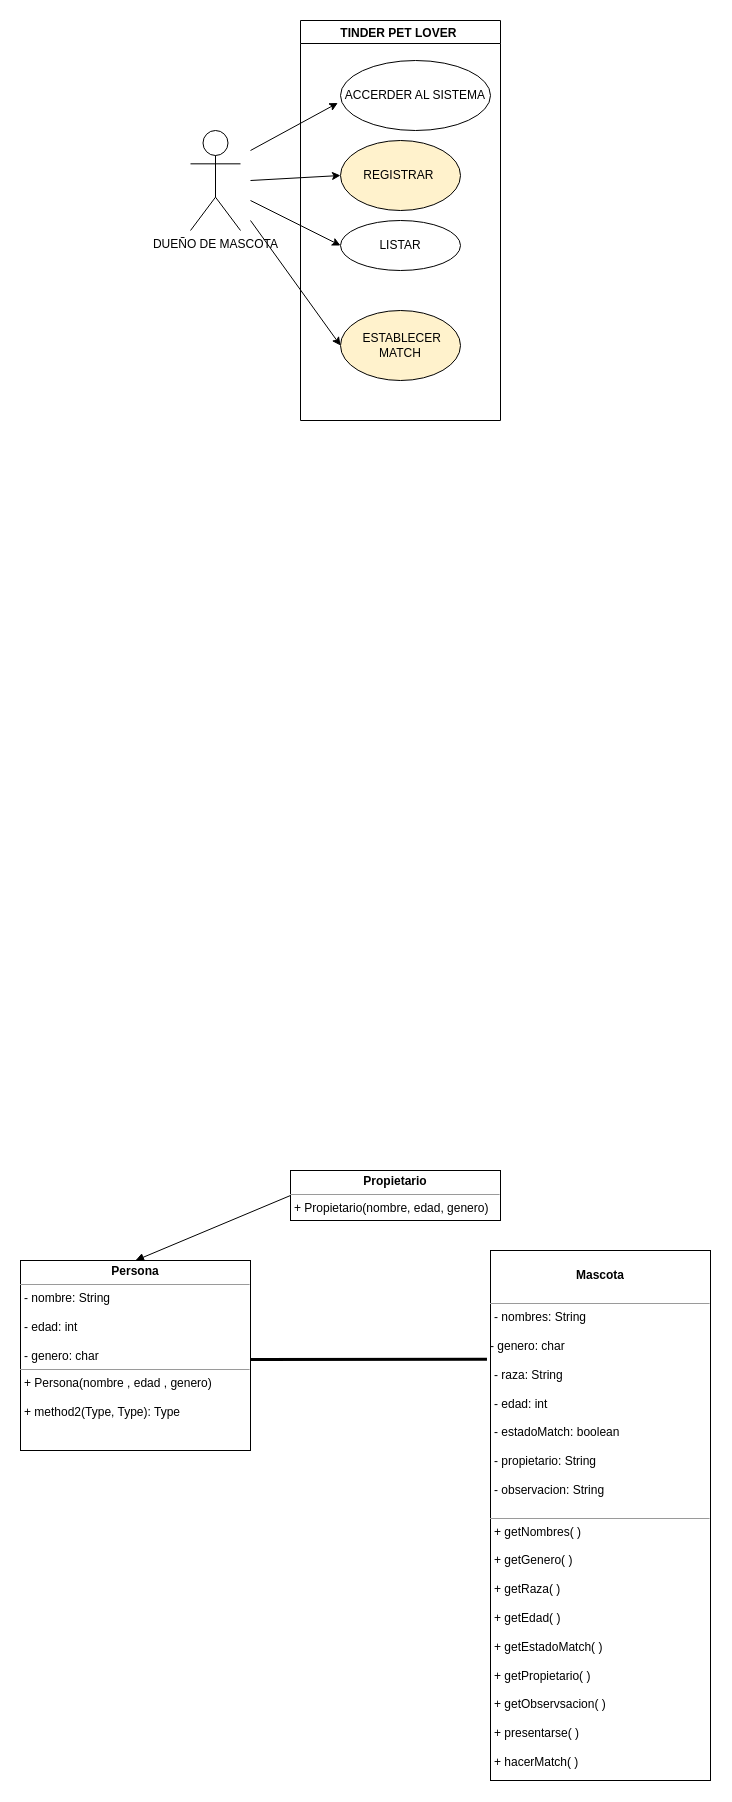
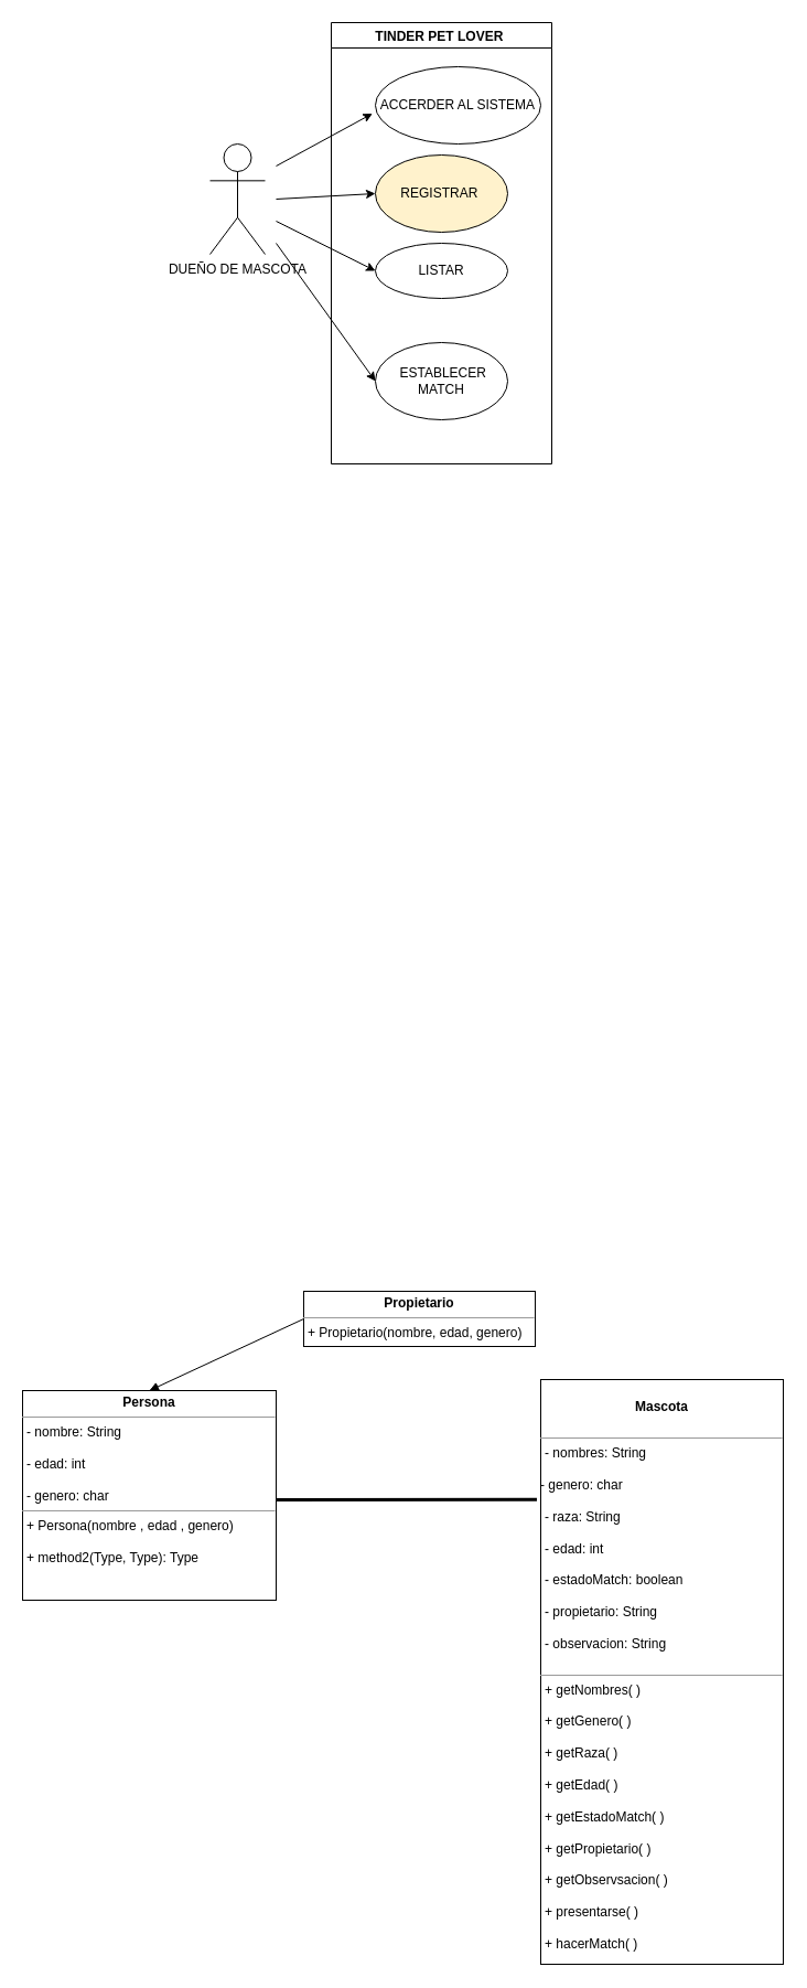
  <mxCell id="0" />
  <mxCell id="1" parent="0" />
  <mxCell id="2" value="DUEÑO DE MASCOTA" style="shape=umlActor;verticalLabelPosition=bottom;verticalAlign=top;html=1;outlineConnect=0;" vertex="1" parent="1"><mxGeometry x="190" y="130" width="50" height="100" as="geometry" /></mxCell>
  <mxCell id="3" value="TINDER PET LOVER " style="swimlane;" vertex="1" parent="1"><mxGeometry x="300" y="20" width="200" height="400" as="geometry" /></mxCell>
  <mxCell id="4" value="REGISTRAR&amp;nbsp;" style="ellipse;whiteSpace=wrap;html=1;fillColor=#fff2cc;" vertex="1" parent="3"><mxGeometry x="40" y="120" width="120" height="70" as="geometry" /></mxCell>
  <mxCell id="5" value="LISTAR" style="ellipse;whiteSpace=wrap;html=1;" vertex="1" parent="3"><mxGeometry x="40" y="200" width="120" height="50" as="geometry" /></mxCell>
- <mxCell id="6" value="&amp;nbsp;ESTABLECER MATCH" style="ellipse;whiteSpace=wrap;html=1;fillColor=#fff2cc;" vertex="1" parent="3"><mxGeometry x="40" y="290" width="120" height="70" as="geometry" /></mxCell>
+ <mxCell id="6" value="&amp;nbsp;ESTABLECER MATCH" style="ellipse;whiteSpace=wrap;html=1;" vertex="1" parent="3"><mxGeometry x="40" y="290" width="120" height="70" as="geometry" /></mxCell>
  <mxCell id="7" value="ACCERDER AL SISTEMA" style="ellipse;whiteSpace=wrap;html=1;" vertex="1" parent="3"><mxGeometry x="40" y="40" width="150" height="70" as="geometry" /></mxCell>
  <mxCell id="8" value="" style="endArrow=classic;html=1;entryX=-0.018;entryY=0.607;entryDx=0;entryDy=0;entryPerimeter=0;" edge="1" parent="1" target="7"><mxGeometry width="50" height="50" relative="1" as="geometry"><mxPoint x="250" y="150" as="sourcePoint" /><mxPoint x="300" y="100" as="targetPoint" /></mxGeometry></mxCell>
  <mxCell id="9" value="" style="endArrow=classic;html=1;entryX=0;entryY=0.5;entryDx=0;entryDy=0;" edge="1" parent="1" target="4"><mxGeometry width="50" height="50" relative="1" as="geometry"><mxPoint x="250" y="180" as="sourcePoint" /><mxPoint x="290" y="170" as="targetPoint" /></mxGeometry></mxCell>
  <mxCell id="10" value="" style="endArrow=classic;html=1;entryX=0;entryY=0.5;entryDx=0;entryDy=0;" edge="1" parent="1" target="5"><mxGeometry width="50" height="50" relative="1" as="geometry"><mxPoint x="250" y="200" as="sourcePoint" /><mxPoint x="330" y="220" as="targetPoint" /></mxGeometry></mxCell>
  <mxCell id="11" value="" style="endArrow=classic;html=1;entryX=0;entryY=0.5;entryDx=0;entryDy=0;" edge="1" parent="1" target="6"><mxGeometry width="50" height="50" relative="1" as="geometry"><mxPoint x="250" y="220" as="sourcePoint" /><mxPoint x="340" y="220" as="targetPoint" /></mxGeometry></mxCell>
  <mxCell id="12" value="&lt;p style=&quot;margin: 0px ; margin-top: 4px ; text-align: center&quot;&gt;&lt;br&gt;&lt;b&gt;Mascota&lt;/b&gt;&lt;/p&gt;&lt;br&gt;&lt;hr size=&quot;1&quot;&gt;&lt;p style=&quot;margin: 0px ; margin-left: 4px&quot;&gt;- nombres: String&lt;/p&gt;&lt;p style=&quot;margin: 0px ; margin-left: 4px&quot;&gt;&lt;br&gt;&lt;/p&gt;- genero: char&lt;p style=&quot;margin: 0px ; margin-left: 4px&quot;&gt;&amp;nbsp;&lt;/p&gt;&lt;p style=&quot;margin: 0px ; margin-left: 4px&quot;&gt;- raza: String&lt;/p&gt;&lt;p style=&quot;margin: 0px ; margin-left: 4px&quot;&gt;&lt;br style=&quot;padding: 0px ; margin: 0px&quot;&gt;- edad: int&lt;br style=&quot;padding: 0px ; margin: 0px&quot;&gt;&lt;br style=&quot;padding: 0px ; margin: 0px&quot;&gt;- estadoMatch: boolean&amp;nbsp;&lt;br style=&quot;padding: 0px ; margin: 0px&quot;&gt;&lt;br style=&quot;padding: 0px ; margin: 0px&quot;&gt;- propietario: String&amp;nbsp;&lt;br style=&quot;padding: 0px ; margin: 0px&quot;&gt;&lt;br style=&quot;padding: 0px ; margin: 0px&quot;&gt;- observacion: String&amp;nbsp;&amp;nbsp;&lt;/p&gt;&lt;div style=&quot;padding: 0px ; margin: 0px&quot;&gt;&lt;br style=&quot;padding: 0px ; margin: 0px&quot;&gt;&lt;/div&gt;&lt;hr size=&quot;1&quot;&gt;&lt;p style=&quot;margin: 0px ; margin-left: 4px&quot;&gt;+ getNombres( )&amp;nbsp; &amp;nbsp;&lt;/p&gt;&lt;p style=&quot;margin: 0px ; margin-left: 4px&quot;&gt;&lt;br&gt;+ getGenero( )&lt;/p&gt;&lt;p style=&quot;margin: 0px ; margin-left: 4px&quot;&gt;&lt;br&gt;&lt;/p&gt;&lt;p style=&quot;margin: 0px ; margin-left: 4px&quot;&gt;+ getRaza( )&lt;/p&gt;&lt;p style=&quot;margin: 0px ; margin-left: 4px&quot;&gt;&lt;br&gt;&lt;/p&gt;&lt;p style=&quot;margin: 0px ; margin-left: 4px&quot;&gt;+ getEdad( )&lt;/p&gt;&lt;p style=&quot;margin: 0px ; margin-left: 4px&quot;&gt;&lt;br&gt;&lt;/p&gt;&lt;p style=&quot;margin: 0px ; margin-left: 4px&quot;&gt;+ getEstadoMatch( )&lt;/p&gt;&lt;p style=&quot;margin: 0px ; margin-left: 4px&quot;&gt;&lt;br&gt;&lt;/p&gt;&lt;p style=&quot;margin: 0px ; margin-left: 4px&quot;&gt;+ getPropietario( )&amp;nbsp;&lt;/p&gt;&lt;p style=&quot;margin: 0px ; margin-left: 4px&quot;&gt;&lt;br&gt;&lt;/p&gt;&lt;p style=&quot;margin: 0px ; margin-left: 4px&quot;&gt;+ getObservsacion( )&lt;/p&gt;&lt;p style=&quot;margin: 0px ; margin-left: 4px&quot;&gt;&amp;nbsp;&lt;/p&gt;&lt;p style=&quot;margin: 0px ; margin-left: 4px&quot;&gt;+ presentarse( )&amp;nbsp;&lt;/p&gt;&lt;p style=&quot;margin: 0px ; margin-left: 4px&quot;&gt;&lt;br&gt;&lt;/p&gt;&lt;p style=&quot;margin: 0px ; margin-left: 4px&quot;&gt;+ hacerMatch( )&amp;nbsp;&lt;/p&gt;&lt;p style=&quot;margin: 0px ; margin-left: 4px&quot;&gt;&lt;br&gt;&lt;/p&gt;" style="verticalAlign=top;align=left;overflow=fill;fontSize=12;fontFamily=Helvetica;html=1;" vertex="1" parent="1"><mxGeometry x="490" y="1250" width="220" height="530" as="geometry" /></mxCell>
- <mxCell id="13" value="&lt;p style=&quot;margin: 0px ; margin-top: 4px ; text-align: center&quot;&gt;&lt;b&gt;Propietario&lt;/b&gt;&lt;/p&gt;&lt;hr size=&quot;1&quot;&gt;&lt;p style=&quot;margin: 0px ; margin-left: 4px&quot;&gt;+ Propietario(nombre, edad, genero)&amp;nbsp;&lt;br&gt;&lt;br&gt;&lt;/p&gt;" style="verticalAlign=top;align=left;overflow=fill;fontSize=12;fontFamily=Helvetica;html=1;" vertex="1" parent="1"><mxGeometry x="290" y="1170" width="210" height="50" as="geometry" /></mxCell>
+ <mxCell id="13" value="&lt;p style=&quot;margin: 0px ; margin-top: 4px ; text-align: center&quot;&gt;&lt;b&gt;Propietario&lt;/b&gt;&lt;/p&gt;&lt;hr size=&quot;1&quot;&gt;&lt;p style=&quot;margin: 0px ; margin-left: 4px&quot;&gt;+ Propietario(nombre, edad, genero)&amp;nbsp;&lt;br&gt;&lt;br&gt;&lt;/p&gt;" style="verticalAlign=top;align=left;overflow=fill;fontSize=12;fontFamily=Helvetica;html=1;" vertex="1" parent="1"><mxGeometry x="275" y="1170" width="210" height="50" as="geometry" /></mxCell>
  <mxCell id="14" value="&lt;p style=&quot;margin: 0px ; margin-top: 4px ; text-align: center&quot;&gt;&lt;b&gt;Persona&lt;/b&gt;&lt;/p&gt;&lt;hr size=&quot;1&quot;&gt;&lt;p style=&quot;margin: 0px ; margin-left: 4px&quot;&gt;- nombre: String&amp;nbsp;&lt;/p&gt;&lt;p style=&quot;margin: 0px ; margin-left: 4px&quot;&gt;&lt;br&gt;- edad: int&amp;nbsp;&lt;/p&gt;&lt;p style=&quot;margin: 0px ; margin-left: 4px&quot;&gt;&lt;br&gt;&lt;/p&gt;&lt;p style=&quot;margin: 0px ; margin-left: 4px&quot;&gt;- genero: char&amp;nbsp;&amp;nbsp;&lt;/p&gt;&lt;hr size=&quot;1&quot;&gt;&lt;p style=&quot;margin: 0px ; margin-left: 4px&quot;&gt;+ Persona(nombre , edad , genero)&lt;/p&gt;&lt;p style=&quot;margin: 0px ; margin-left: 4px&quot;&gt;&lt;br&gt;+ method2(Type, Type): Type&lt;/p&gt;" style="verticalAlign=top;align=left;overflow=fill;fontSize=12;fontFamily=Helvetica;html=1;" vertex="1" parent="1"><mxGeometry x="20" y="1260" width="230" height="190" as="geometry" /></mxCell>
  <mxCell id="15" value="" style="html=1;verticalAlign=bottom;labelBackgroundColor=none;endArrow=block;endFill=1;entryX=0.5;entryY=0;entryDx=0;entryDy=0;exitX=0;exitY=0.5;exitDx=0;exitDy=0;" edge="1" parent="1" source="13" target="14"><mxGeometry width="160" relative="1" as="geometry"><mxPoint x="517" y="1314.5" as="sourcePoint" /><mxPoint x="677" y="1314.5" as="targetPoint" /></mxGeometry></mxCell>
  <mxCell id="16" value="" style="endArrow=none;startArrow=none;endFill=0;startFill=0;endSize=8;html=1;verticalAlign=bottom;labelBackgroundColor=none;strokeWidth=3;entryX=-0.016;entryY=0.205;entryDx=0;entryDy=0;entryPerimeter=0;" edge="1" parent="1" target="12"><mxGeometry width="160" relative="1" as="geometry"><mxPoint x="250" y="1359" as="sourcePoint" /><mxPoint x="460" y="1390" as="targetPoint" /></mxGeometry></mxCell>
